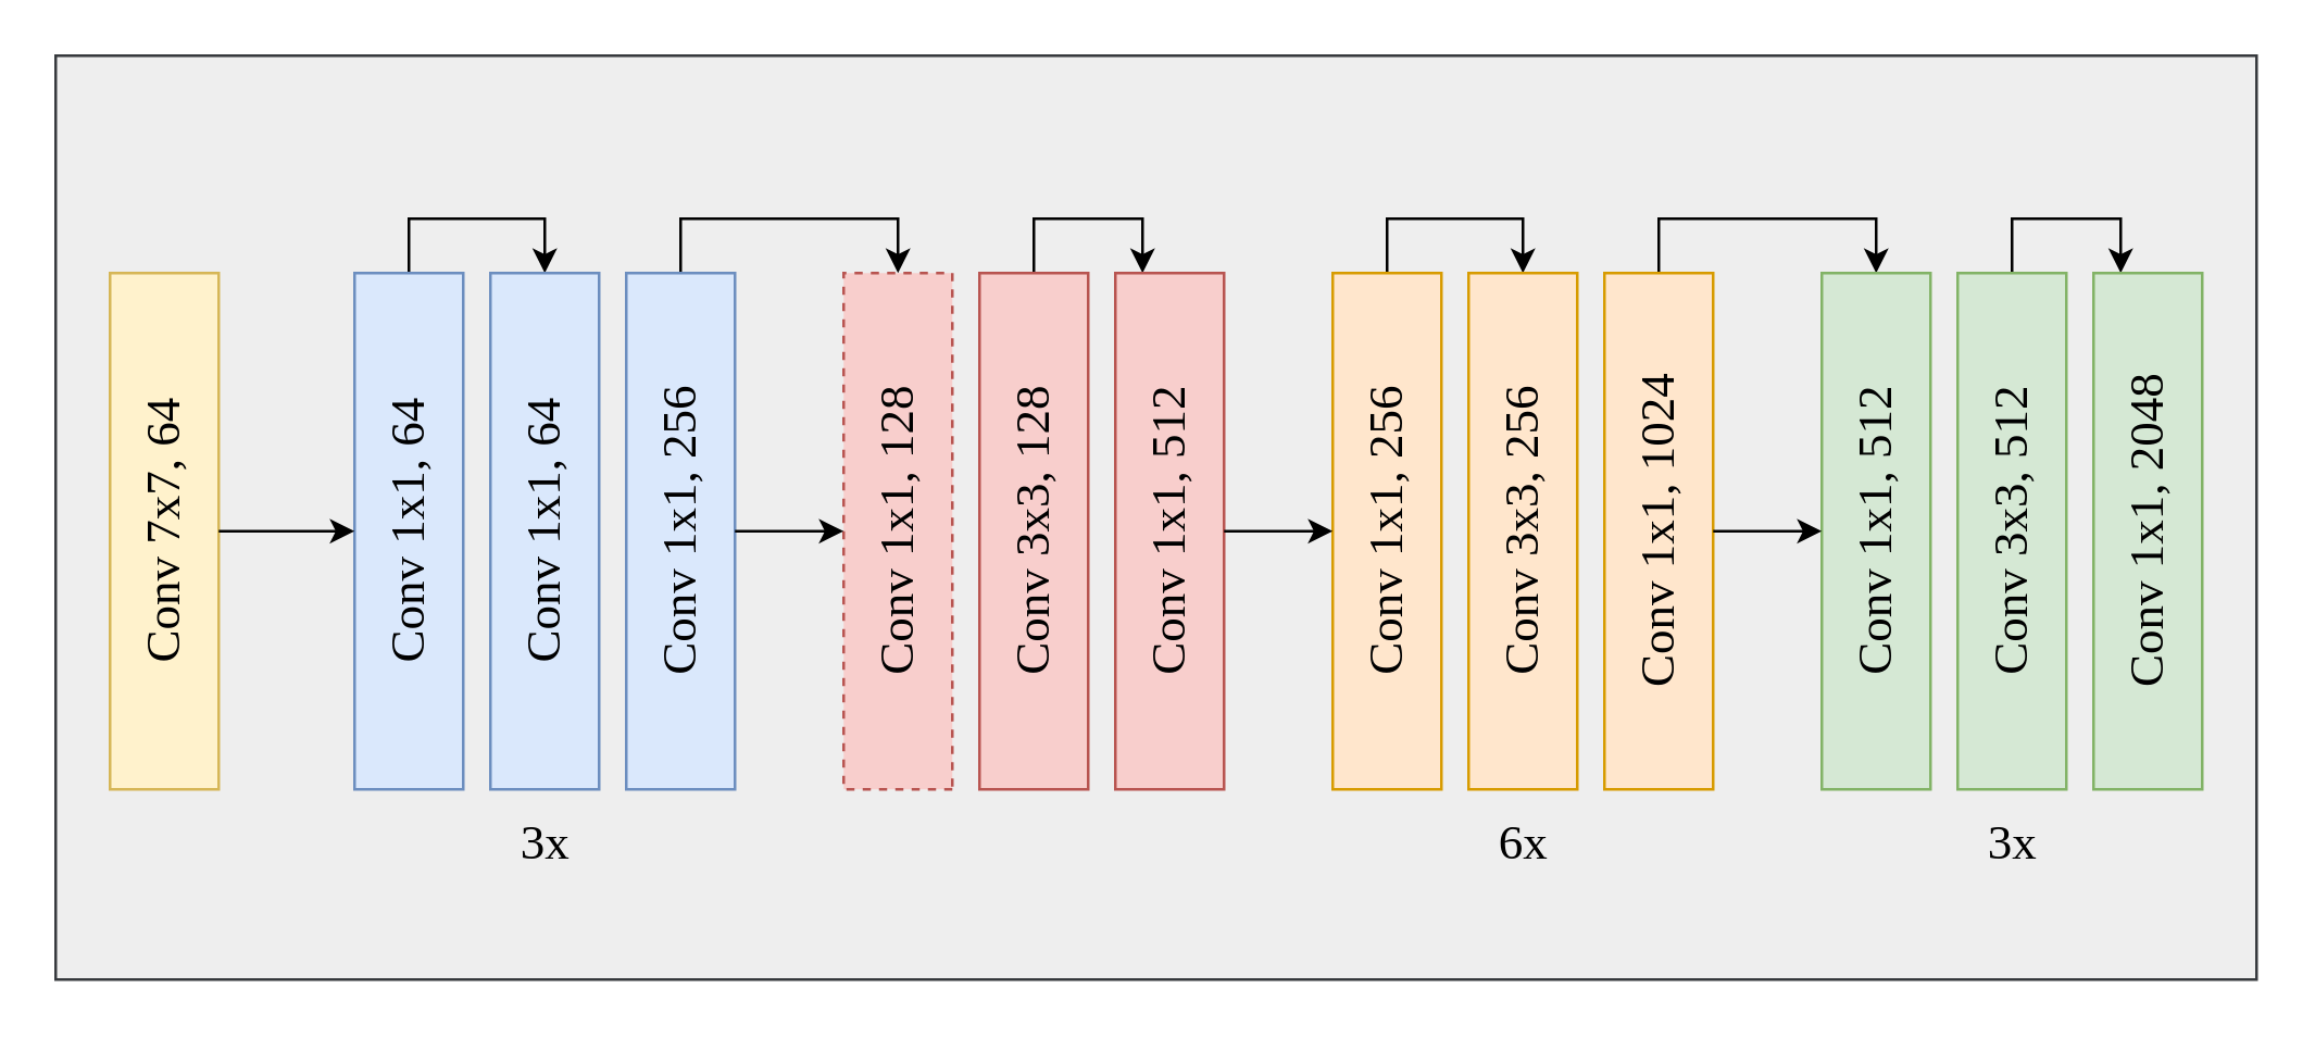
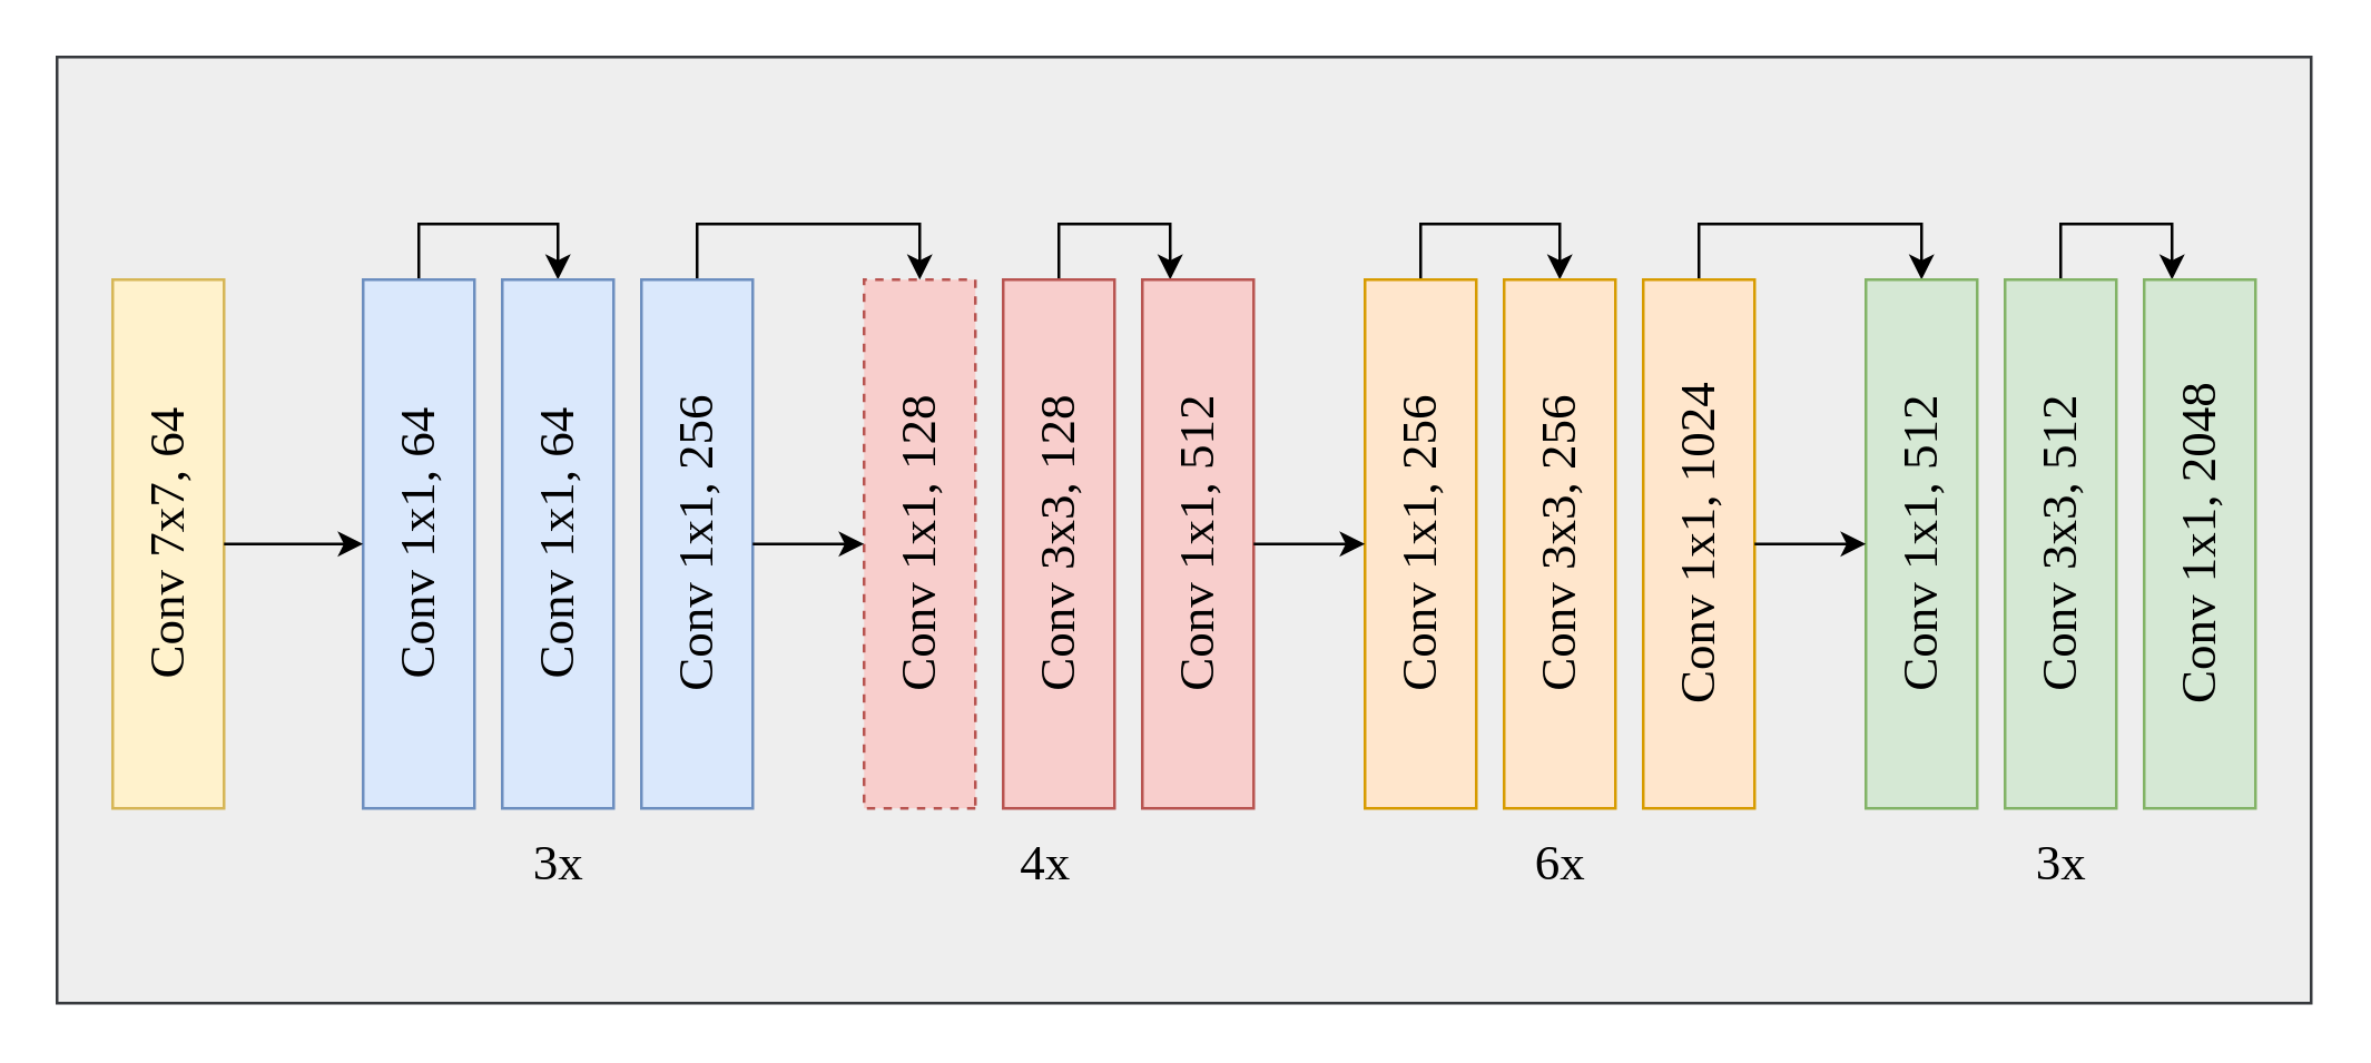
  <mxCell id="0" />
  <mxCell id="1" parent="0" />
  <mxCell id="2" value="" style="rounded=0;whiteSpace=wrap;html=1;fontFamily=Garamond;fontSize=18;strokeColor=#36393d;fillColor=#eeeeee;" vertex="1" parent="1"><mxGeometry x="20" y="20" width="810" height="340" as="geometry" /></mxCell>
  <mxCell id="3" value="Conv 7x7, 64" style="rounded=0;whiteSpace=wrap;html=1;fontSize=18;fillColor=#fff2cc;direction=west;horizontal=0;strokeColor=#d6b656;fontFamily=Garamond;" vertex="1" parent="1"><mxGeometry x="40" y="100" width="40" height="190" as="geometry" /></mxCell>
  <mxCell id="4" style="edgeStyle=orthogonalEdgeStyle;rounded=0;orthogonalLoop=1;jettySize=auto;html=1;entryX=0.5;entryY=1;entryDx=0;entryDy=0;fontFamily=Garamond;fontSize=18;" edge="1" parent="1" source="5" target="6"><mxGeometry relative="1" as="geometry"><Array as="points"><mxPoint x="150" y="80" /><mxPoint x="200" y="80" /></Array></mxGeometry></mxCell>
  <mxCell id="5" value="&lt;div&gt;Conv 1x1, 64&lt;/div&gt;" style="rounded=0;whiteSpace=wrap;html=1;fontSize=18;fillColor=#dae8fc;direction=west;horizontal=0;strokeColor=#6c8ebf;fontFamily=Garamond;" vertex="1" parent="1"><mxGeometry x="130" y="100" width="40" height="190" as="geometry" /></mxCell>
  <mxCell id="6" value="Conv 1x1, 64" style="rounded=0;whiteSpace=wrap;html=1;fontSize=18;fillColor=#dae8fc;direction=west;horizontal=0;strokeColor=#6c8ebf;fontFamily=Garamond;" vertex="1" parent="1"><mxGeometry x="180" y="100" width="40" height="190" as="geometry" /></mxCell>
  <mxCell id="7" style="edgeStyle=orthogonalEdgeStyle;rounded=0;orthogonalLoop=1;jettySize=auto;html=1;entryX=0.5;entryY=1;entryDx=0;entryDy=0;fontFamily=Garamond;fontSize=18;" edge="1" parent="1" source="8" target="9"><mxGeometry relative="1" as="geometry"><Array as="points"><mxPoint x="250" y="80" /><mxPoint x="330" y="80" /></Array></mxGeometry></mxCell>
  <mxCell id="8" value="&lt;div&gt;Conv 1x1, 256&lt;/div&gt;" style="rounded=0;whiteSpace=wrap;html=1;fontSize=18;fillColor=#dae8fc;direction=west;horizontal=0;strokeColor=#6c8ebf;fontFamily=Garamond;" vertex="1" parent="1"><mxGeometry x="230" y="100" width="40" height="190" as="geometry" /></mxCell>
  <mxCell id="9" value="Conv 1x1, 128" style="rounded=0;whiteSpace=wrap;html=1;fontSize=18;fillColor=#f8cecc;direction=west;horizontal=0;strokeColor=#b85450;fontFamily=Garamond;dashed=1;" vertex="1" parent="1"><mxGeometry x="310" y="100" width="40" height="190" as="geometry" /></mxCell>
  <mxCell id="10" style="edgeStyle=orthogonalEdgeStyle;rounded=0;orthogonalLoop=1;jettySize=auto;html=1;entryX=0.75;entryY=1;entryDx=0;entryDy=0;fontFamily=Garamond;fontSize=18;" edge="1" parent="1" source="11" target="12"><mxGeometry relative="1" as="geometry"><Array as="points"><mxPoint x="380" y="80" /><mxPoint x="420" y="80" /></Array></mxGeometry></mxCell>
  <mxCell id="11" value="Conv 3x3, 128" style="rounded=0;whiteSpace=wrap;html=1;fontSize=18;fillColor=#f8cecc;direction=west;horizontal=0;strokeColor=#b85450;fontFamily=Garamond;" vertex="1" parent="1"><mxGeometry x="360" y="100" width="40" height="190" as="geometry" /></mxCell>
  <mxCell id="12" value="Conv 1x1, 512" style="rounded=0;whiteSpace=wrap;html=1;fontSize=18;fillColor=#f8cecc;direction=west;horizontal=0;strokeColor=#b85450;fontFamily=Garamond;" vertex="1" parent="1"><mxGeometry x="410" y="100" width="40" height="190" as="geometry" /></mxCell>
  <mxCell id="13" style="edgeStyle=orthogonalEdgeStyle;rounded=0;orthogonalLoop=1;jettySize=auto;html=1;entryX=0.5;entryY=1;entryDx=0;entryDy=0;fontFamily=Garamond;fontSize=18;" edge="1" parent="1" source="14" target="15"><mxGeometry relative="1" as="geometry"><Array as="points"><mxPoint x="510" y="80" /><mxPoint x="560" y="80" /></Array></mxGeometry></mxCell>
  <mxCell id="14" value="Conv 1x1, 256" style="rounded=0;whiteSpace=wrap;html=1;fontSize=18;fillColor=#ffe6cc;direction=west;horizontal=0;strokeColor=#d79b00;fontFamily=Garamond;" vertex="1" parent="1"><mxGeometry x="490" y="100" width="40" height="190" as="geometry" /></mxCell>
  <mxCell id="15" value="Conv 3x3, 256" style="rounded=0;whiteSpace=wrap;html=1;fontSize=18;fillColor=#ffe6cc;direction=west;horizontal=0;strokeColor=#d79b00;fontFamily=Garamond;" vertex="1" parent="1"><mxGeometry x="540" y="100" width="40" height="190" as="geometry" /></mxCell>
  <mxCell id="16" style="edgeStyle=orthogonalEdgeStyle;rounded=0;orthogonalLoop=1;jettySize=auto;html=1;entryX=0.5;entryY=1;entryDx=0;entryDy=0;fontFamily=Garamond;fontSize=18;" edge="1" parent="1" source="17" target="18"><mxGeometry relative="1" as="geometry"><Array as="points"><mxPoint x="610" y="80" /><mxPoint x="690" y="80" /></Array></mxGeometry></mxCell>
  <mxCell id="17" value="Conv 1x1, 1024" style="rounded=0;whiteSpace=wrap;html=1;fontSize=18;fillColor=#ffe6cc;direction=west;horizontal=0;strokeColor=#d79b00;fontFamily=Garamond;" vertex="1" parent="1"><mxGeometry x="590" y="100" width="40" height="190" as="geometry" /></mxCell>
  <mxCell id="18" value="Conv 1x1, 512" style="rounded=0;whiteSpace=wrap;html=1;fontSize=18;fillColor=#d5e8d4;direction=west;horizontal=0;strokeColor=#82b366;fontFamily=Garamond;" vertex="1" parent="1"><mxGeometry x="670" y="100" width="40" height="190" as="geometry" /></mxCell>
  <mxCell id="19" style="edgeStyle=orthogonalEdgeStyle;rounded=0;orthogonalLoop=1;jettySize=auto;html=1;entryX=0.75;entryY=1;entryDx=0;entryDy=0;fontFamily=Garamond;fontSize=18;" edge="1" parent="1" source="20" target="21"><mxGeometry relative="1" as="geometry"><Array as="points"><mxPoint x="740" y="80" /><mxPoint x="780" y="80" /></Array></mxGeometry></mxCell>
  <mxCell id="20" value="Conv 3x3, 512" style="rounded=0;whiteSpace=wrap;html=1;fontSize=18;fillColor=#d5e8d4;direction=west;horizontal=0;strokeColor=#82b366;fontFamily=Garamond;" vertex="1" parent="1"><mxGeometry x="720" y="100" width="40" height="190" as="geometry" /></mxCell>
  <mxCell id="21" value="Conv 1x1, 2048" style="rounded=0;whiteSpace=wrap;html=1;fontSize=18;fillColor=#d5e8d4;direction=west;horizontal=0;strokeColor=#82b366;fontFamily=Garamond;" vertex="1" parent="1"><mxGeometry x="770" y="100" width="40" height="190" as="geometry" /></mxCell>
  <mxCell id="22" value="3x" style="text;html=1;align=center;verticalAlign=middle;resizable=0;points=[];autosize=1;strokeColor=none;fillColor=none;fontSize=18;fontFamily=Garamond;" vertex="1" parent="1"><mxGeometry x="175" y="290" width="50" height="40" as="geometry" /></mxCell>
+ <mxCell id="23" value="4x" style="text;html=1;align=center;verticalAlign=middle;resizable=0;points=[];autosize=1;strokeColor=none;fillColor=none;fontSize=18;fontFamily=Garamond;" vertex="1" parent="1"><mxGeometry x="350" y="290" width="50" height="40" as="geometry" /></mxCell>
  <mxCell id="24" value="6x" style="text;html=1;align=center;verticalAlign=middle;resizable=0;points=[];autosize=1;strokeColor=none;fillColor=none;fontSize=18;fontFamily=Garamond;" vertex="1" parent="1"><mxGeometry x="535" y="290" width="50" height="40" as="geometry" /></mxCell>
  <mxCell id="25" value="3x" style="text;html=1;align=center;verticalAlign=middle;resizable=0;points=[];autosize=1;strokeColor=none;fillColor=none;fontSize=18;fontFamily=Garamond;" vertex="1" parent="1"><mxGeometry x="715" y="290" width="50" height="40" as="geometry" /></mxCell>
  <mxCell id="26" value="" style="endArrow=classic;html=1;rounded=0;fontFamily=Garamond;fontSize=18;entryX=1;entryY=0.5;entryDx=0;entryDy=0;" edge="1" parent="1" source="8" target="9"><mxGeometry width="50" height="50" relative="1" as="geometry"><mxPoint x="660" y="450" as="sourcePoint" /><mxPoint x="710" y="400" as="targetPoint" /></mxGeometry></mxCell>
  <mxCell id="27" value="" style="endArrow=classic;html=1;rounded=0;fontFamily=Garamond;fontSize=18;entryX=1;entryY=0.5;entryDx=0;entryDy=0;exitX=0;exitY=0.5;exitDx=0;exitDy=0;" edge="1" parent="1" source="12" target="14"><mxGeometry width="50" height="50" relative="1" as="geometry"><mxPoint x="280" y="205" as="sourcePoint" /><mxPoint x="320" y="205" as="targetPoint" /></mxGeometry></mxCell>
  <mxCell id="28" value="" style="endArrow=classic;html=1;rounded=0;fontFamily=Garamond;fontSize=18;exitX=0;exitY=0.5;exitDx=0;exitDy=0;" edge="1" parent="1" source="17" target="18"><mxGeometry width="50" height="50" relative="1" as="geometry"><mxPoint x="460" y="205" as="sourcePoint" /><mxPoint x="500" y="205" as="targetPoint" /></mxGeometry></mxCell>
  <mxCell id="29" value="" style="endArrow=classic;html=1;rounded=0;fontFamily=Garamond;fontSize=18;exitX=0;exitY=0.5;exitDx=0;exitDy=0;entryX=1;entryY=0.5;entryDx=0;entryDy=0;" edge="1" parent="1" source="3" target="5"><mxGeometry width="50" height="50" relative="1" as="geometry"><mxPoint x="660" y="450" as="sourcePoint" /><mxPoint x="710" y="400" as="targetPoint" /></mxGeometry></mxCell>
